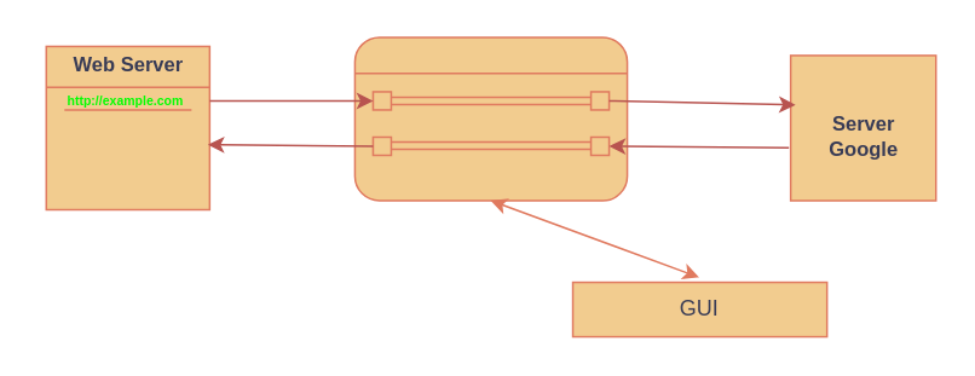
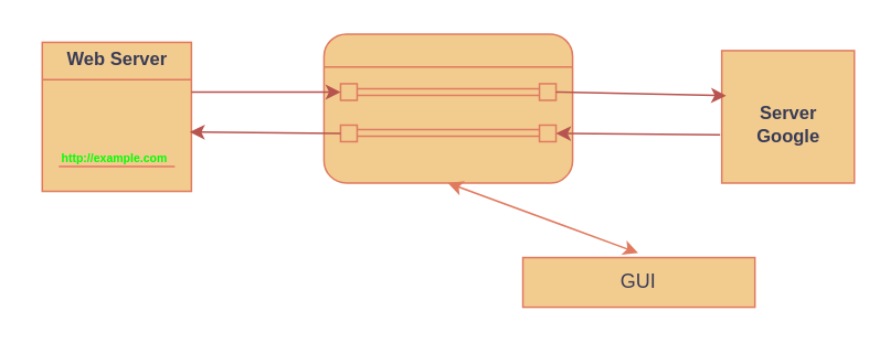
  <mxCell id="0" />
  <mxCell id="1" parent="0" />
  <mxCell id="2" value="" style="whiteSpace=wrap;html=1;aspect=fixed;labelBackgroundColor=none;fillColor=#F2CC8F;strokeColor=#E07A5F;fontColor=#393C56;" vertex="1" parent="1"><mxGeometry x="25" y="25" width="90" height="90" as="geometry" /></mxCell>
  <mxCell id="3" value="" style="endArrow=none;html=1;rounded=0;entryX=1;entryY=0.25;entryDx=0;entryDy=0;labelBackgroundColor=none;strokeColor=#E07A5F;fontColor=default;fillColor=#F2CC8F;exitX=0;exitY=0.25;exitDx=0;exitDy=0;" edge="1" parent="1" source="2" target="2"><mxGeometry width="50" height="50" relative="1" as="geometry"><mxPoint x="35" y="30" as="sourcePoint" /><mxPoint x="85" y="30" as="targetPoint" /></mxGeometry></mxCell>
  <mxCell id="4" value="" style="edgeLabel;html=1;align=center;verticalAlign=middle;resizable=0;points=[];strokeColor=#E07A5F;fontColor=#393C56;fillColor=#F2CC8F;labelBackgroundColor=none;" vertex="1" connectable="0" parent="3"><mxGeometry x="-0.218" y="1" relative="1" as="geometry"><mxPoint as="offset" /></mxGeometry></mxCell>
  <mxCell id="5" value="Web Server" style="fillColor=none;strokeColor=none;html=1;fontSize=11;fontStyle=0;align=center;fontColor=#393C56;fontStyle=1;fontSize=11;labelBackgroundColor=none;" vertex="1" parent="1"><mxGeometry x="20" y="25" width="100" height="20" as="geometry" /></mxCell>
- <mxCell id="6" value="&lt;h5 style=&quot;line-height: 120%;&quot;&gt;&lt;font color=&quot;#00ff00&quot; style=&quot;font-size: 7px;&quot;&gt;http://example.com&lt;/font&gt;&lt;/h5&gt;" style="fillColor=none;strokeColor=none;html=1;fontSize=11;fontStyle=0;align=left;fontColor=#393C56;fontStyle=1;fontSize=11;labelBackgroundColor=none;" vertex="1" parent="1"><mxGeometry x="35" y="45" width="70" height="20" as="geometry" /></mxCell>
+ <mxCell id="6" value="&lt;h5 style=&quot;line-height: 120%;&quot;&gt;&lt;font color=&quot;#00ff00&quot; style=&quot;font-size: 7px;&quot;&gt;http://example.com&lt;/font&gt;&lt;/h5&gt;" style="fillColor=none;strokeColor=none;html=1;fontSize=11;fontStyle=0;align=left;fontColor=#393C56;fontStyle=1;fontSize=11;labelBackgroundColor=none;" vertex="1" parent="1"><mxGeometry x="35" y="85" width="70" height="20" as="geometry" /></mxCell>
  <mxCell id="7" value="" style="rounded=1;whiteSpace=wrap;html=1;strokeColor=#E07A5F;fontColor=#393C56;fillColor=#F2CC8F;labelBackgroundColor=none;" vertex="1" parent="1"><mxGeometry x="195" y="20" width="150" height="90" as="geometry" /></mxCell>
  <mxCell id="8" value="" style="endArrow=none;html=1;rounded=0;labelBackgroundColor=none;strokeColor=#E07A5F;fontColor=default;fillColor=#F2CC8F;exitX=0;exitY=0.25;exitDx=0;exitDy=0;" edge="1" parent="1"><mxGeometry width="50" height="50" relative="1" as="geometry"><mxPoint x="195" y="39.84" as="sourcePoint" /><mxPoint x="345" y="39.84" as="targetPoint" /></mxGeometry></mxCell>
  <mxCell id="9" value="" style="edgeLabel;html=1;align=center;verticalAlign=middle;resizable=0;points=[];strokeColor=#E07A5F;fontColor=#393C56;fillColor=#F2CC8F;labelBackgroundColor=none;" vertex="1" connectable="0" parent="8"><mxGeometry x="-0.218" y="1" relative="1" as="geometry"><mxPoint as="offset" /></mxGeometry></mxCell>
  <mxCell id="10" value="" style="edgeLabel;html=1;align=center;verticalAlign=middle;resizable=0;points=[];strokeColor=#E07A5F;fontColor=#393C56;fillColor=#F2CC8F;labelBackgroundColor=none;" vertex="1" connectable="0" parent="8"><mxGeometry x="0.211" y="1" relative="1" as="geometry"><mxPoint as="offset" /></mxGeometry></mxCell>
  <mxCell id="11" value="" style="whiteSpace=wrap;html=1;aspect=fixed;strokeColor=#E07A5F;fontColor=#393C56;fillColor=#F2CC8F;labelBackgroundColor=none;" vertex="1" parent="1"><mxGeometry x="435" y="30" width="80" height="80" as="geometry" /></mxCell>
  <mxCell id="12" value="Server&lt;div&gt;Google&lt;/div&gt;" style="fillColor=none;strokeColor=none;html=1;fontSize=11;fontStyle=0;align=center;fontColor=#393C56;fontStyle=1;fontSize=11;labelBackgroundColor=none;" vertex="1" parent="1"><mxGeometry x="460" y="65" width="30" height="20" as="geometry" /></mxCell>
  <mxCell id="13" value="" style="whiteSpace=wrap;html=1;aspect=fixed;fillColor=#F2CC8F;strokeColor=#E07A5F;labelBackgroundColor=none;fontColor=#393C56;" vertex="1" parent="1"><mxGeometry x="325" y="50" width="10" height="10" as="geometry" /></mxCell>
  <mxCell id="14" value="" style="whiteSpace=wrap;html=1;aspect=fixed;fillColor=#F2CC8F;strokeColor=#E07A5F;labelBackgroundColor=none;fontColor=#393C56;" vertex="1" parent="1"><mxGeometry x="325" y="75" width="10" height="10" as="geometry" /></mxCell>
  <mxCell id="15" value="" style="whiteSpace=wrap;html=1;aspect=fixed;fillColor=#F2CC8F;strokeColor=#E07A5F;labelBackgroundColor=none;fontColor=#393C56;" vertex="1" parent="1"><mxGeometry x="205" y="50" width="10" height="10" as="geometry" /></mxCell>
  <mxCell id="16" value="" style="whiteSpace=wrap;html=1;aspect=fixed;fillColor=#F2CC8F;strokeColor=#E07A5F;labelBackgroundColor=none;fontColor=#393C56;" vertex="1" parent="1"><mxGeometry x="205" y="75" width="10" height="10" as="geometry" /></mxCell>
  <mxCell id="17" value="" style="endArrow=classic;html=1;rounded=0;strokeColor=#b85450;exitX=1;exitY=0.333;exitDx=0;exitDy=0;exitPerimeter=0;entryX=0;entryY=0.5;entryDx=0;entryDy=0;labelBackgroundColor=none;fontColor=default;fillColor=#f8cecc;" edge="1" parent="1" source="2" target="15"><mxGeometry width="50" height="50" relative="1" as="geometry"><mxPoint x="135" y="120" as="sourcePoint" /><mxPoint x="185" y="70" as="targetPoint" /></mxGeometry></mxCell>
  <mxCell id="18" value="" style="endArrow=classic;html=1;rounded=0;strokeColor=#b85450;exitX=1;exitY=0.333;exitDx=0;exitDy=0;exitPerimeter=0;labelBackgroundColor=none;fontColor=default;fillColor=#f8cecc;entryX=0.033;entryY=0.34;entryDx=0;entryDy=0;entryPerimeter=0;" edge="1" parent="1" target="11"><mxGeometry width="50" height="50" relative="1" as="geometry"><mxPoint x="335" y="55" as="sourcePoint" /><mxPoint x="455" y="60" as="targetPoint" /></mxGeometry></mxCell>
  <mxCell id="19" value="" style="endArrow=classic;html=1;rounded=0;strokeColor=#b85450;exitX=-0.012;exitY=0.635;exitDx=0;exitDy=0;exitPerimeter=0;labelBackgroundColor=none;fontColor=default;fillColor=#f8cecc;entryX=1;entryY=0.5;entryDx=0;entryDy=0;" edge="1" parent="1" source="11" target="14"><mxGeometry width="50" height="50" relative="1" as="geometry"><mxPoint x="455" y="85" as="sourcePoint" /><mxPoint x="575" y="90" as="targetPoint" /></mxGeometry></mxCell>
  <mxCell id="20" value="" style="endArrow=classic;html=1;rounded=0;strokeColor=#b85450;exitX=1;exitY=0.333;exitDx=0;exitDy=0;exitPerimeter=0;labelBackgroundColor=none;fontColor=default;fillColor=#f8cecc;entryX=0.989;entryY=0.602;entryDx=0;entryDy=0;entryPerimeter=0;" edge="1" parent="1" target="2"><mxGeometry width="50" height="50" relative="1" as="geometry"><mxPoint x="205" y="80" as="sourcePoint" /><mxPoint x="85" y="75" as="targetPoint" /></mxGeometry></mxCell>
  <mxCell id="21" value="" style="endArrow=classic;html=1;rounded=0;strokeColor=#E07A5F;fontColor=#393C56;fillColor=#F2CC8F;shape=link;exitX=1;exitY=0.5;exitDx=0;exitDy=0;entryX=0;entryY=0.5;entryDx=0;entryDy=0;" edge="1" parent="1" source="15" target="13"><mxGeometry width="50" height="50" relative="1" as="geometry"><mxPoint x="230" y="54.76" as="sourcePoint" /><mxPoint x="310" y="54.76" as="targetPoint" /></mxGeometry></mxCell>
  <mxCell id="22" value="" style="endArrow=classic;html=1;rounded=0;strokeColor=#E07A5F;fontColor=#393C56;fillColor=#F2CC8F;shape=link;exitX=1;exitY=0.5;exitDx=0;exitDy=0;entryX=0;entryY=0.5;entryDx=0;entryDy=0;" edge="1" parent="1"><mxGeometry width="50" height="50" relative="1" as="geometry"><mxPoint x="215" y="79.76" as="sourcePoint" /><mxPoint x="325" y="79.76" as="targetPoint" /></mxGeometry></mxCell>
  <mxCell id="23" value="" style="endArrow=none;html=1;rounded=0;entryX=1;entryY=0.75;entryDx=0;entryDy=0;labelBackgroundColor=none;strokeColor=#E07A5F;fontColor=default;fillColor=#F2CC8F;exitX=0;exitY=0.75;exitDx=0;exitDy=0;" edge="1" parent="1" source="6" target="6"><mxGeometry width="50" height="50" relative="1" as="geometry"><mxPoint x="35" y="58" as="sourcePoint" /><mxPoint x="125" y="58" as="targetPoint" /></mxGeometry></mxCell>
  <mxCell id="24" value="" style="edgeLabel;html=1;align=center;verticalAlign=middle;resizable=0;points=[];strokeColor=#E07A5F;fontColor=#393C56;fillColor=#F2CC8F;labelBackgroundColor=none;" vertex="1" connectable="0" parent="23"><mxGeometry x="-0.218" y="1" relative="1" as="geometry"><mxPoint as="offset" /></mxGeometry></mxCell>
  <mxCell id="25" value="GUI" style="rounded=0;whiteSpace=wrap;html=1;strokeColor=#E07A5F;fontColor=#393C56;fillColor=#F2CC8F;" vertex="1" parent="1"><mxGeometry x="315" y="155" width="140" height="30" as="geometry" /></mxCell>
  <mxCell id="26" value="" style="endArrow=classic;startArrow=classic;html=1;rounded=0;strokeColor=#E07A5F;fontColor=#393C56;fillColor=#F2CC8F;exitX=0.497;exitY=-0.092;exitDx=0;exitDy=0;exitPerimeter=0;" edge="1" parent="1" source="25"><mxGeometry width="50" height="50" relative="1" as="geometry"><mxPoint x="269.76" y="140" as="sourcePoint" /><mxPoint x="269.76" y="110" as="targetPoint" /></mxGeometry></mxCell>
